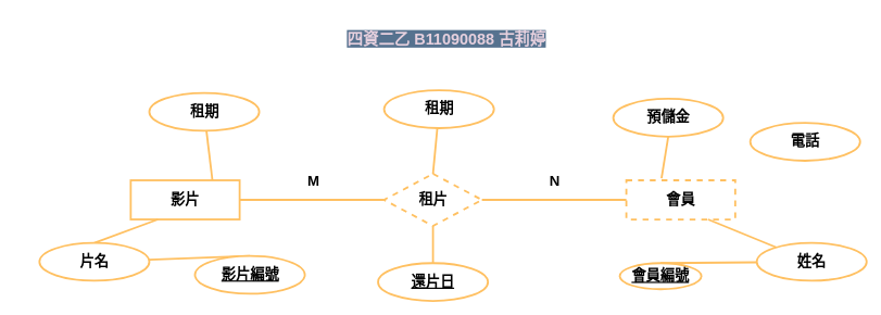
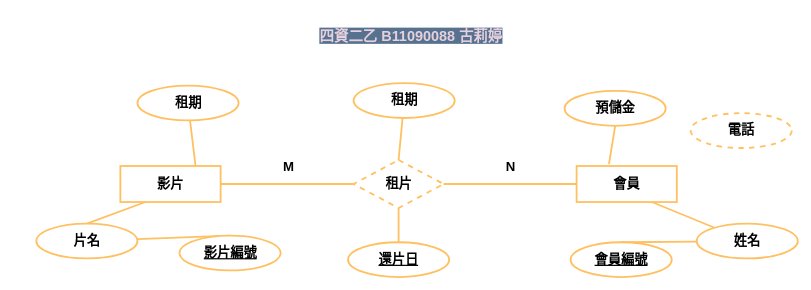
  <mxCell id="0" />
  <mxCell id="1" parent="0" />
  <mxCell id="2" value="" style="group" parent="1" vertex="1" connectable="0"><mxGeometry x="20" y="138" width="1308.5" height="323" as="geometry" /></mxCell>
- <mxCell id="3" value="&lt;font size=&quot;1&quot; style=&quot;&quot;&gt;&lt;b style=&quot;font-size: 22px;&quot;&gt;會員&lt;/b&gt;&lt;/font&gt;" style="rounded=0;whiteSpace=wrap;html=1;strokeWidth=3;fillColor=none;strokeColor=#FFC061;dashed=1;" parent="2" vertex="1"><mxGeometry x="940" y="138" width="167" height="60" as="geometry" /></mxCell>
+ <mxCell id="3" value="&lt;font size=&quot;1&quot; style=&quot;&quot;&gt;&lt;b style=&quot;font-size: 22px;&quot;&gt;會員&lt;/b&gt;&lt;/font&gt;" style="rounded=0;whiteSpace=wrap;html=1;strokeWidth=3;fillColor=none;strokeColor=#FFC061;" parent="2" vertex="1"><mxGeometry x="940" y="138" width="167" height="60" as="geometry" /></mxCell>
  <mxCell id="4" style="rounded=0;orthogonalLoop=1;jettySize=auto;html=1;exitX=0.5;exitY=0;exitDx=0;exitDy=0;endArrow=none;endFill=0;strokeWidth=3;strokeColor=#FFC061;" parent="2" source="5" target="7" edge="1"><mxGeometry relative="1" as="geometry" /></mxCell>
- <mxCell id="5" value="&lt;font style=&quot;font-size: 22px;&quot;&gt;&lt;b&gt;&lt;u&gt;會員編號&lt;/u&gt;&lt;/b&gt;&lt;/font&gt;" style="ellipse;whiteSpace=wrap;html=1;strokeWidth=3;strokeColor=#FFC061;" parent="2" vertex="1"><mxGeometry x="930" y="265" width="125" height="40" as="geometry" /></mxCell>
+ <mxCell id="5" value="&lt;font style=&quot;font-size: 22px;&quot;&gt;&lt;b&gt;&lt;u&gt;會員編號&lt;/u&gt;&lt;/b&gt;&lt;/font&gt;" style="ellipse;whiteSpace=wrap;html=1;strokeWidth=3;strokeColor=#FFC061;" parent="2" vertex="1"><mxGeometry x="930" y="265" width="168.5" height="58" as="geometry" /></mxCell>
  <mxCell id="6" style="rounded=0;orthogonalLoop=1;jettySize=auto;html=1;entryX=0.75;entryY=1;entryDx=0;entryDy=0;endArrow=none;endFill=0;strokeWidth=3;strokeColor=#FFC061;" parent="2" source="7" target="3" edge="1"><mxGeometry relative="1" as="geometry" /></mxCell>
  <mxCell id="7" value="&lt;font style=&quot;font-size: 22px;&quot;&gt;&lt;b&gt;姓名&lt;/b&gt;&lt;/font&gt;" style="ellipse;whiteSpace=wrap;html=1;strokeWidth=3;strokeColor=#FFC061;" parent="2" vertex="1"><mxGeometry x="1140" y="234" width="168.5" height="58" as="geometry" /></mxCell>
- <mxCell id="8" value="&lt;font style=&quot;font-size: 22px;&quot;&gt;&lt;b&gt;電話&lt;/b&gt;&lt;/font&gt;" style="ellipse;whiteSpace=wrap;html=1;strokeWidth=3;strokeColor=#FFC061;" parent="2" vertex="1"><mxGeometry x="1130" y="50" width="168.5" height="58" as="geometry" /></mxCell>
+ <mxCell id="8" value="&lt;font style=&quot;font-size: 22px;&quot;&gt;&lt;b&gt;電話&lt;/b&gt;&lt;/font&gt;" style="ellipse;whiteSpace=wrap;html=1;strokeWidth=3;strokeColor=#FFC061;dashed=1;" parent="2" vertex="1"><mxGeometry x="1130" y="50" width="168.5" height="58" as="geometry" /></mxCell>
  <mxCell id="9" value="&lt;font style=&quot;font-size: 22px;&quot;&gt;&lt;b&gt;預儲金&lt;/b&gt;&lt;/font&gt;" style="ellipse;whiteSpace=wrap;html=1;strokeWidth=3;strokeColor=#FFC061;" parent="2" vertex="1"><mxGeometry x="920" y="13" width="168.5" height="58" as="geometry" /></mxCell>
  <mxCell id="10" value="&lt;span style=&quot;font-size: 22px;&quot;&gt;&lt;b&gt;&lt;u&gt;還片日&lt;/u&gt;&lt;/b&gt;&lt;/span&gt;" style="ellipse;whiteSpace=wrap;html=1;strokeWidth=3;strokeColor=#FFC061;" parent="2" vertex="1"><mxGeometry x="559.25" y="265" width="168.5" height="58" as="geometry" /></mxCell>
  <mxCell id="11" value="&lt;font style=&quot;font-size: 22px;&quot;&gt;&lt;b&gt;租期&lt;/b&gt;&lt;/font&gt;" style="ellipse;whiteSpace=wrap;html=1;strokeWidth=3;strokeColor=#FFC061;" parent="2" vertex="1"><mxGeometry x="568.5" width="168.5" height="58" as="geometry" /></mxCell>
  <mxCell id="12" value="&lt;font size=&quot;1&quot; style=&quot;&quot;&gt;&lt;b style=&quot;font-size: 22px;&quot;&gt;影片&lt;/b&gt;&lt;/font&gt;" style="rounded=0;whiteSpace=wrap;html=1;strokeWidth=3;fillColor=none;strokeColor=#FFC061;" parent="2" vertex="1"><mxGeometry x="180" y="138" width="167" height="60" as="geometry" /></mxCell>
  <mxCell id="13" style="rounded=0;orthogonalLoop=1;jettySize=auto;html=1;exitX=0.5;exitY=0;exitDx=0;exitDy=0;endArrow=none;endFill=0;strokeWidth=3;strokeColor=#FFC061;" parent="2" source="14" target="16" edge="1"><mxGeometry relative="1" as="geometry" /></mxCell>
  <mxCell id="14" value="&lt;span style=&quot;font-size: 22px;&quot;&gt;&lt;b&gt;&lt;u&gt;影片編號&lt;/u&gt;&lt;/b&gt;&lt;/span&gt;" style="ellipse;whiteSpace=wrap;html=1;strokeWidth=3;strokeColor=#FFC061;" parent="2" vertex="1"><mxGeometry x="278.5" y="254" width="168.5" height="58" as="geometry" /></mxCell>
  <mxCell id="15" style="rounded=0;orthogonalLoop=1;jettySize=auto;html=1;exitX=0.5;exitY=0;exitDx=0;exitDy=0;entryX=0.25;entryY=1;entryDx=0;entryDy=0;endArrow=none;endFill=0;strokeWidth=3;strokeColor=#FFC061;" parent="2" source="16" target="12" edge="1"><mxGeometry relative="1" as="geometry" /></mxCell>
  <mxCell id="16" value="&lt;font style=&quot;font-size: 22px;&quot;&gt;&lt;b&gt;片名&lt;/b&gt;&lt;/font&gt;" style="ellipse;whiteSpace=wrap;html=1;strokeWidth=3;strokeColor=#FFC061;" parent="2" vertex="1"><mxGeometry x="40" y="234" width="168.5" height="58" as="geometry" /></mxCell>
  <mxCell id="17" style="rounded=0;orthogonalLoop=1;jettySize=auto;html=1;entryX=0.75;entryY=0;entryDx=0;entryDy=0;strokeWidth=3;startArrow=none;startFill=0;endArrow=none;endFill=0;strokeColor=#FFC061;" parent="2" source="18" target="12" edge="1"><mxGeometry relative="1" as="geometry" /></mxCell>
  <mxCell id="18" value="&lt;span style=&quot;font-size: 22px;&quot;&gt;&lt;b&gt;租期&lt;/b&gt;&lt;/span&gt;" style="ellipse;whiteSpace=wrap;html=1;strokeWidth=3;strokeColor=#FFC061;" parent="2" vertex="1"><mxGeometry x="208.5" y="4" width="168.5" height="58" as="geometry" /></mxCell>
  <mxCell id="19" style="rounded=0;orthogonalLoop=1;jettySize=auto;html=1;entryX=0;entryY=0.5;entryDx=0;entryDy=0;endArrow=none;endFill=0;strokeColor=#FFC061;strokeWidth=3;" parent="2" source="20" target="3" edge="1"><mxGeometry relative="1" as="geometry" /></mxCell>
  <mxCell id="20" value="&lt;font style=&quot;font-size: 22px;&quot;&gt;&lt;b&gt;租片&lt;/b&gt;&lt;/font&gt;" style="rhombus;whiteSpace=wrap;html=1;strokeWidth=3;fillColor=none;strokeColor=#FFC061;dashed=1;" parent="2" vertex="1"><mxGeometry x="568.5" y="128" width="150" height="80" as="geometry" /></mxCell>
  <mxCell id="21" style="rounded=0;orthogonalLoop=1;jettySize=auto;html=1;exitX=0.5;exitY=0;exitDx=0;exitDy=0;entryX=0.5;entryY=1;entryDx=0;entryDy=0;endArrow=none;endFill=0;strokeWidth=3;strokeColor=#FFC061;" parent="2" source="10" target="20" edge="1"><mxGeometry relative="1" as="geometry" /></mxCell>
  <mxCell id="22" style="rounded=0;orthogonalLoop=1;jettySize=auto;html=1;entryX=0.5;entryY=0;entryDx=0;entryDy=0;endArrow=none;endFill=0;strokeWidth=3;strokeColor=#FFC061;" parent="2" source="11" target="20" edge="1"><mxGeometry relative="1" as="geometry" /></mxCell>
  <mxCell id="23" style="rounded=0;orthogonalLoop=1;jettySize=auto;html=1;exitX=1;exitY=0.5;exitDx=0;exitDy=0;entryX=0;entryY=0.5;entryDx=0;entryDy=0;endArrow=none;endFill=0;strokeWidth=3;strokeColor=#FFC061;" parent="2" source="12" target="20" edge="1"><mxGeometry relative="1" as="geometry" /></mxCell>
  <mxCell id="24" style="rounded=0;orthogonalLoop=1;jettySize=auto;html=1;exitX=0.5;exitY=1;exitDx=0;exitDy=0;entryX=0.323;entryY=-0.05;entryDx=0;entryDy=0;entryPerimeter=0;endArrow=none;endFill=0;strokeWidth=3;strokeColor=#FFC061;" parent="2" source="9" target="3" edge="1"><mxGeometry relative="1" as="geometry" /></mxCell>
  <mxCell id="25" value="&lt;font style=&quot;font-size: 22px;&quot;&gt;&lt;b&gt;M&lt;/b&gt;&lt;/font&gt;" style="text;html=1;align=center;verticalAlign=middle;resizable=0;points=[];autosize=1;strokeColor=none;fillColor=none;" parent="2" vertex="1"><mxGeometry x="440" y="120" width="40" height="40" as="geometry" /></mxCell>
  <mxCell id="26" value="&lt;font style=&quot;font-size: 22px;&quot;&gt;&lt;b&gt;N&lt;/b&gt;&lt;/font&gt;" style="text;html=1;align=center;verticalAlign=middle;resizable=0;points=[];autosize=1;strokeColor=none;fillColor=none;" parent="2" vertex="1"><mxGeometry x="810" y="120" width="40" height="40" as="geometry" /></mxCell>
  <mxCell id="27" value="&lt;h1 style=&quot;text-align:right&quot;&gt;&lt;font color=&quot;#e6d0de&quot; style=&quot;background-color: rgb(86, 114, 143);&quot;&gt;四資二乙&lt;span style=&quot;&quot; lang=&quot;EN-US&quot;&gt; B11090088 &lt;/span&gt;&lt;span style=&quot;font-family: 新細明體, serif;&quot;&gt;古莉婷&lt;/span&gt;&lt;/font&gt;&lt;/h1&gt;&lt;p style=&quot;text-align:right&quot; align=&quot;right&quot; class=&quot;MsoNormal&quot;&gt;&lt;span lang=&quot;EN-US&quot;&gt;&lt;/span&gt;&lt;/p&gt;" style="text;html=1;align=center;verticalAlign=middle;resizable=0;points=[];autosize=1;strokeColor=none;fillColor=none;" vertex="1" parent="1"><mxGeometry x="519" y="20" width="330" height="80" as="geometry" /></mxCell>
